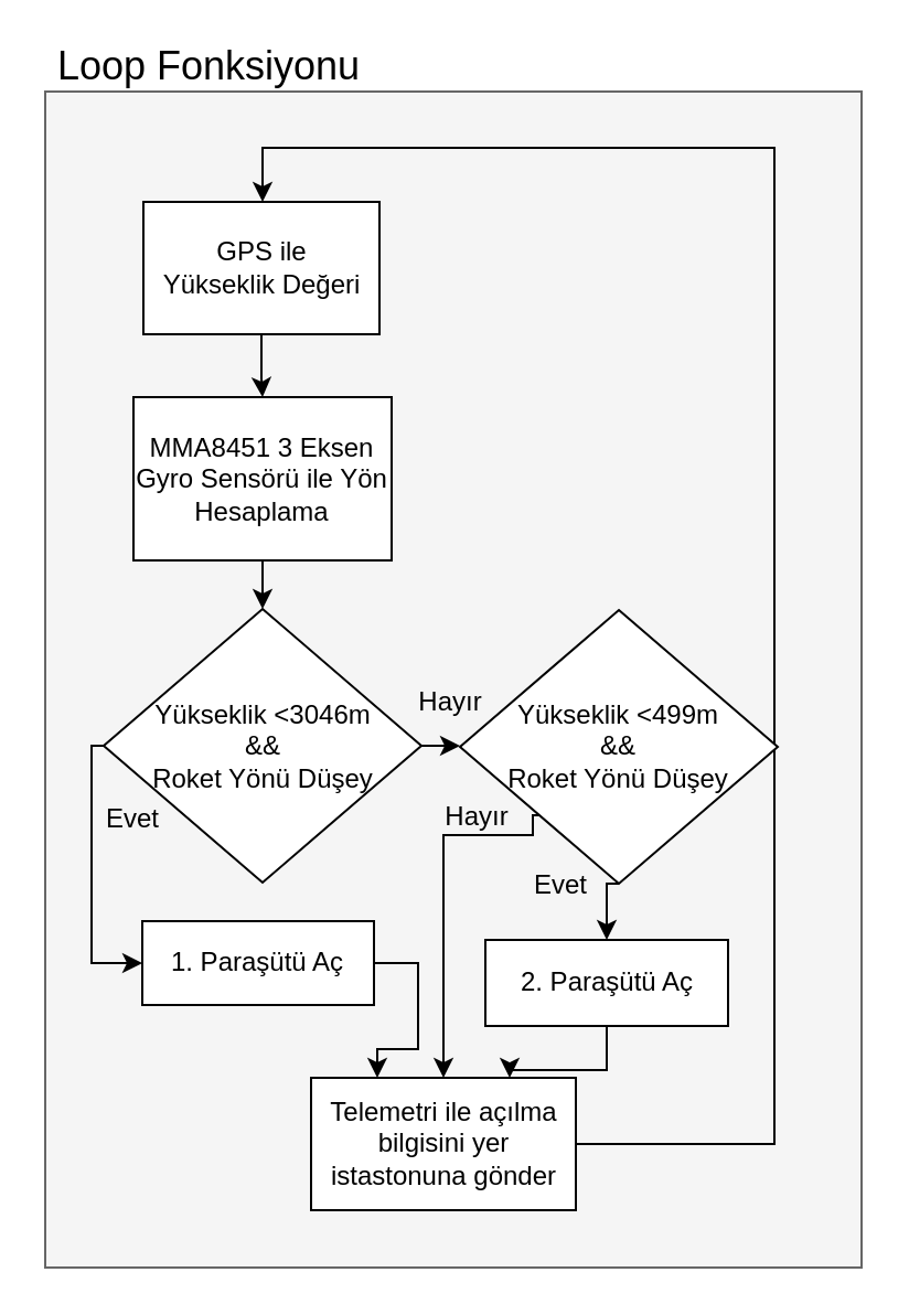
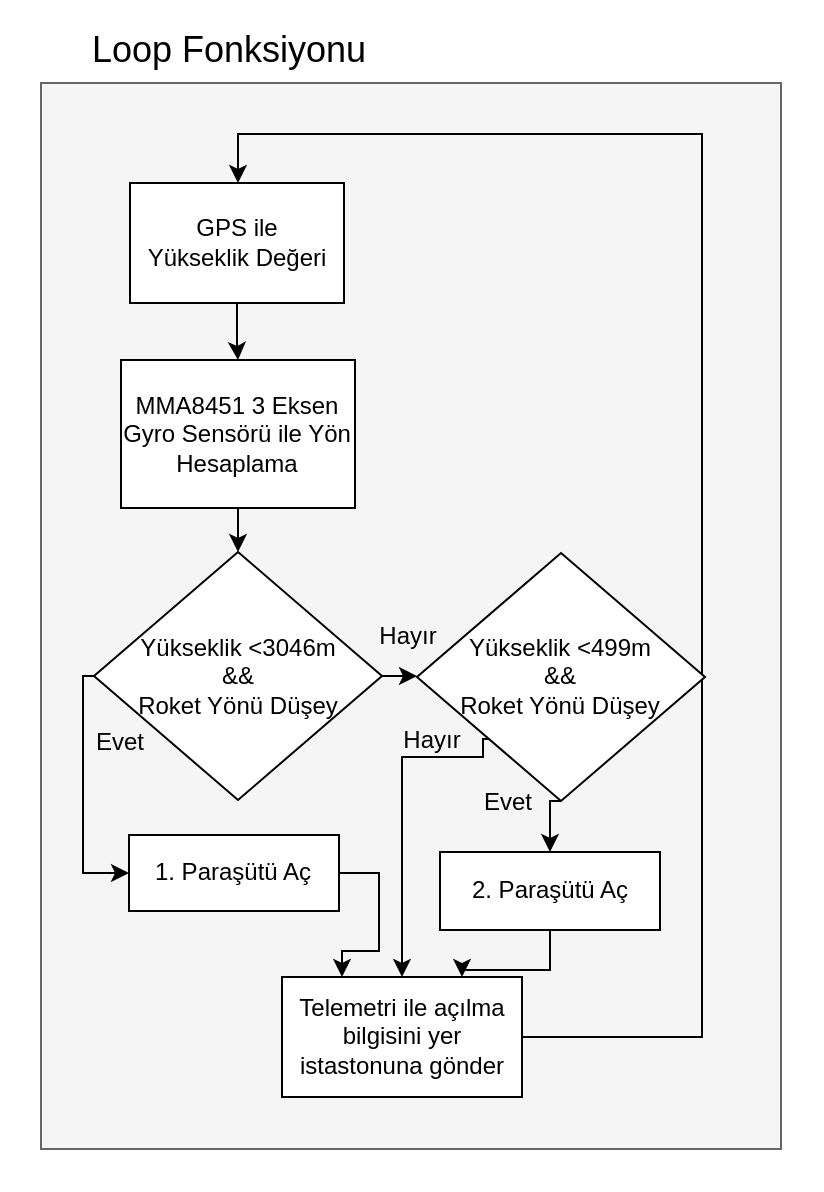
  <mxCell id="0" />
  <mxCell id="1" parent="0" />
  <mxCell id="2" value="" style="rounded=0;whiteSpace=wrap;html=1;fillColor=#f5f5f5;strokeColor=#666666;fontColor=#333333;" vertex="1" parent="1"><mxGeometry x="20" y="41" width="370" height="533" as="geometry" /></mxCell>
- <mxCell id="3" value="&lt;font style=&quot;font-size: 18px&quot;&gt;Loop Fonksiyonu&lt;/font&gt;" style="text;html=1;strokeColor=none;fillColor=none;align=center;verticalAlign=middle;whiteSpace=wrap;rounded=0;" vertex="1" parent="1"><mxGeometry x="22" y="20" width="145" height="20" as="geometry" /></mxCell>
+ <mxCell id="3" value="&lt;font style=&quot;font-size: 18px&quot;&gt;Loop Fonksiyonu&lt;/font&gt;" style="text;html=1;strokeColor=none;fillColor=none;align=center;verticalAlign=middle;whiteSpace=wrap;rounded=0;" vertex="1" parent="1"><mxGeometry x="42" y="15" width="145" height="20" as="geometry" /></mxCell>
  <mxCell id="4" style="edgeStyle=orthogonalEdgeStyle;rounded=0;orthogonalLoop=1;jettySize=auto;html=1;exitX=0.5;exitY=1;exitDx=0;exitDy=0;entryX=0.5;entryY=0;entryDx=0;entryDy=0;" edge="1" parent="1" source="5" target="12"><mxGeometry relative="1" as="geometry" /></mxCell>
  <mxCell id="5" value="MMA8451 3 Eksen Gyro Sensörü ile Yön Hesaplama" style="rounded=0;whiteSpace=wrap;html=1;" vertex="1" parent="1"><mxGeometry x="60" y="179.5" width="117" height="74" as="geometry" /></mxCell>
  <mxCell id="6" style="edgeStyle=orthogonalEdgeStyle;rounded=0;orthogonalLoop=1;jettySize=auto;html=1;exitX=1;exitY=0.5;exitDx=0;exitDy=0;" edge="1" parent="1" source="7" target="9"><mxGeometry relative="1" as="geometry"><Array as="points"><mxPoint x="350.5" y="518.5" /><mxPoint x="350.5" y="66.5" /><mxPoint x="118.5" y="66.5" /></Array><mxPoint x="118.5" y="86.5" as="targetPoint" /></mxGeometry></mxCell>
  <mxCell id="7" value="Telemetri ile açılma bilgisini yer istastonuna gönder" style="rounded=0;whiteSpace=wrap;html=1;" vertex="1" parent="1"><mxGeometry x="140.5" y="488" width="120" height="60" as="geometry" /></mxCell>
  <mxCell id="8" style="edgeStyle=orthogonalEdgeStyle;rounded=0;orthogonalLoop=1;jettySize=auto;html=1;exitX=0.5;exitY=1;exitDx=0;exitDy=0;" edge="1" parent="1" source="9" target="5"><mxGeometry relative="1" as="geometry" /></mxCell>
  <mxCell id="9" value="GPS ile&lt;br&gt;Yükseklik Değeri" style="rounded=0;whiteSpace=wrap;html=1;" vertex="1" parent="1"><mxGeometry x="64.5" y="91" width="107" height="60" as="geometry" /></mxCell>
  <mxCell id="10" style="edgeStyle=orthogonalEdgeStyle;rounded=0;orthogonalLoop=1;jettySize=auto;html=1;exitX=0;exitY=0.5;exitDx=0;exitDy=0;entryX=0;entryY=0.5;entryDx=0;entryDy=0;" edge="1" parent="1" source="12" target="18"><mxGeometry relative="1" as="geometry"><mxPoint x="50" y="436" as="targetPoint" /><Array as="points"><mxPoint x="41" y="338" /><mxPoint x="41" y="436" /></Array></mxGeometry></mxCell>
  <mxCell id="11" style="edgeStyle=orthogonalEdgeStyle;rounded=0;orthogonalLoop=1;jettySize=auto;html=1;exitX=1;exitY=0.5;exitDx=0;exitDy=0;entryX=0;entryY=0.5;entryDx=0;entryDy=0;" edge="1" parent="1" source="12" target="15"><mxGeometry relative="1" as="geometry" /></mxCell>
  <mxCell id="12" value="Yükseklik &amp;lt;3046m&lt;br&gt;&amp;amp;&amp;amp;&lt;br&gt;Roket Yönü Düşey&lt;br&gt;" style="rhombus;whiteSpace=wrap;html=1;" vertex="1" parent="1"><mxGeometry x="46.5" y="275.5" width="144" height="124" as="geometry" /></mxCell>
  <mxCell id="13" style="edgeStyle=orthogonalEdgeStyle;rounded=0;orthogonalLoop=1;jettySize=auto;html=1;exitX=0.5;exitY=1;exitDx=0;exitDy=0;entryX=0.5;entryY=0;entryDx=0;entryDy=0;" edge="1" parent="1" source="15" target="21"><mxGeometry relative="1" as="geometry" /></mxCell>
  <mxCell id="14" style="edgeStyle=orthogonalEdgeStyle;rounded=0;orthogonalLoop=1;jettySize=auto;html=1;exitX=0;exitY=1;exitDx=0;exitDy=0;entryX=0.5;entryY=0;entryDx=0;entryDy=0;" edge="1" parent="1" source="15" target="7"><mxGeometry relative="1" as="geometry"><Array as="points"><mxPoint x="241" y="378" /><mxPoint x="201" y="378" /></Array></mxGeometry></mxCell>
  <mxCell id="15" value="Yükseklik &amp;lt;499m&lt;br&gt;&amp;amp;&amp;amp;&lt;br&gt;Roket Yönü Düşey&lt;br&gt;" style="rhombus;whiteSpace=wrap;html=1;" vertex="1" parent="1"><mxGeometry x="208" y="276" width="144" height="124" as="geometry" /></mxCell>
  <mxCell id="16" value="Evet" style="text;html=1;strokeColor=none;fillColor=none;align=center;verticalAlign=middle;whiteSpace=wrap;rounded=0;" vertex="1" parent="1"><mxGeometry x="40" y="360.5" width="40" height="20" as="geometry" /></mxCell>
  <mxCell id="17" style="edgeStyle=orthogonalEdgeStyle;rounded=0;orthogonalLoop=1;jettySize=auto;html=1;exitX=1;exitY=0.5;exitDx=0;exitDy=0;entryX=0.25;entryY=0;entryDx=0;entryDy=0;" edge="1" parent="1" source="18" target="7"><mxGeometry relative="1" as="geometry" /></mxCell>
  <mxCell id="18" value="1. Paraşütü Aç" style="rounded=0;whiteSpace=wrap;html=1;" vertex="1" parent="1"><mxGeometry x="64" y="417" width="105" height="38" as="geometry" /></mxCell>
  <mxCell id="19" value="Hayır" style="text;html=1;strokeColor=none;fillColor=none;align=center;verticalAlign=middle;whiteSpace=wrap;rounded=0;" vertex="1" parent="1"><mxGeometry x="183.5" y="308" width="40" height="20" as="geometry" /></mxCell>
  <mxCell id="20" style="edgeStyle=orthogonalEdgeStyle;rounded=0;orthogonalLoop=1;jettySize=auto;html=1;exitX=0.5;exitY=1;exitDx=0;exitDy=0;entryX=0.75;entryY=0;entryDx=0;entryDy=0;" edge="1" parent="1" source="21" target="7"><mxGeometry relative="1" as="geometry" /></mxCell>
  <mxCell id="21" value="2. Paraşütü Aç" style="rounded=0;whiteSpace=wrap;html=1;" vertex="1" parent="1"><mxGeometry x="219.5" y="425.5" width="110" height="39" as="geometry" /></mxCell>
  <mxCell id="22" value="Evet" style="text;html=1;strokeColor=none;fillColor=none;align=center;verticalAlign=middle;whiteSpace=wrap;rounded=0;" vertex="1" parent="1"><mxGeometry x="234" y="390.5" width="40" height="20" as="geometry" /></mxCell>
  <mxCell id="23" value="Hayır" style="text;html=1;strokeColor=none;fillColor=none;align=center;verticalAlign=middle;whiteSpace=wrap;rounded=0;" vertex="1" parent="1"><mxGeometry x="196" y="359.5" width="40" height="20" as="geometry" /></mxCell>
